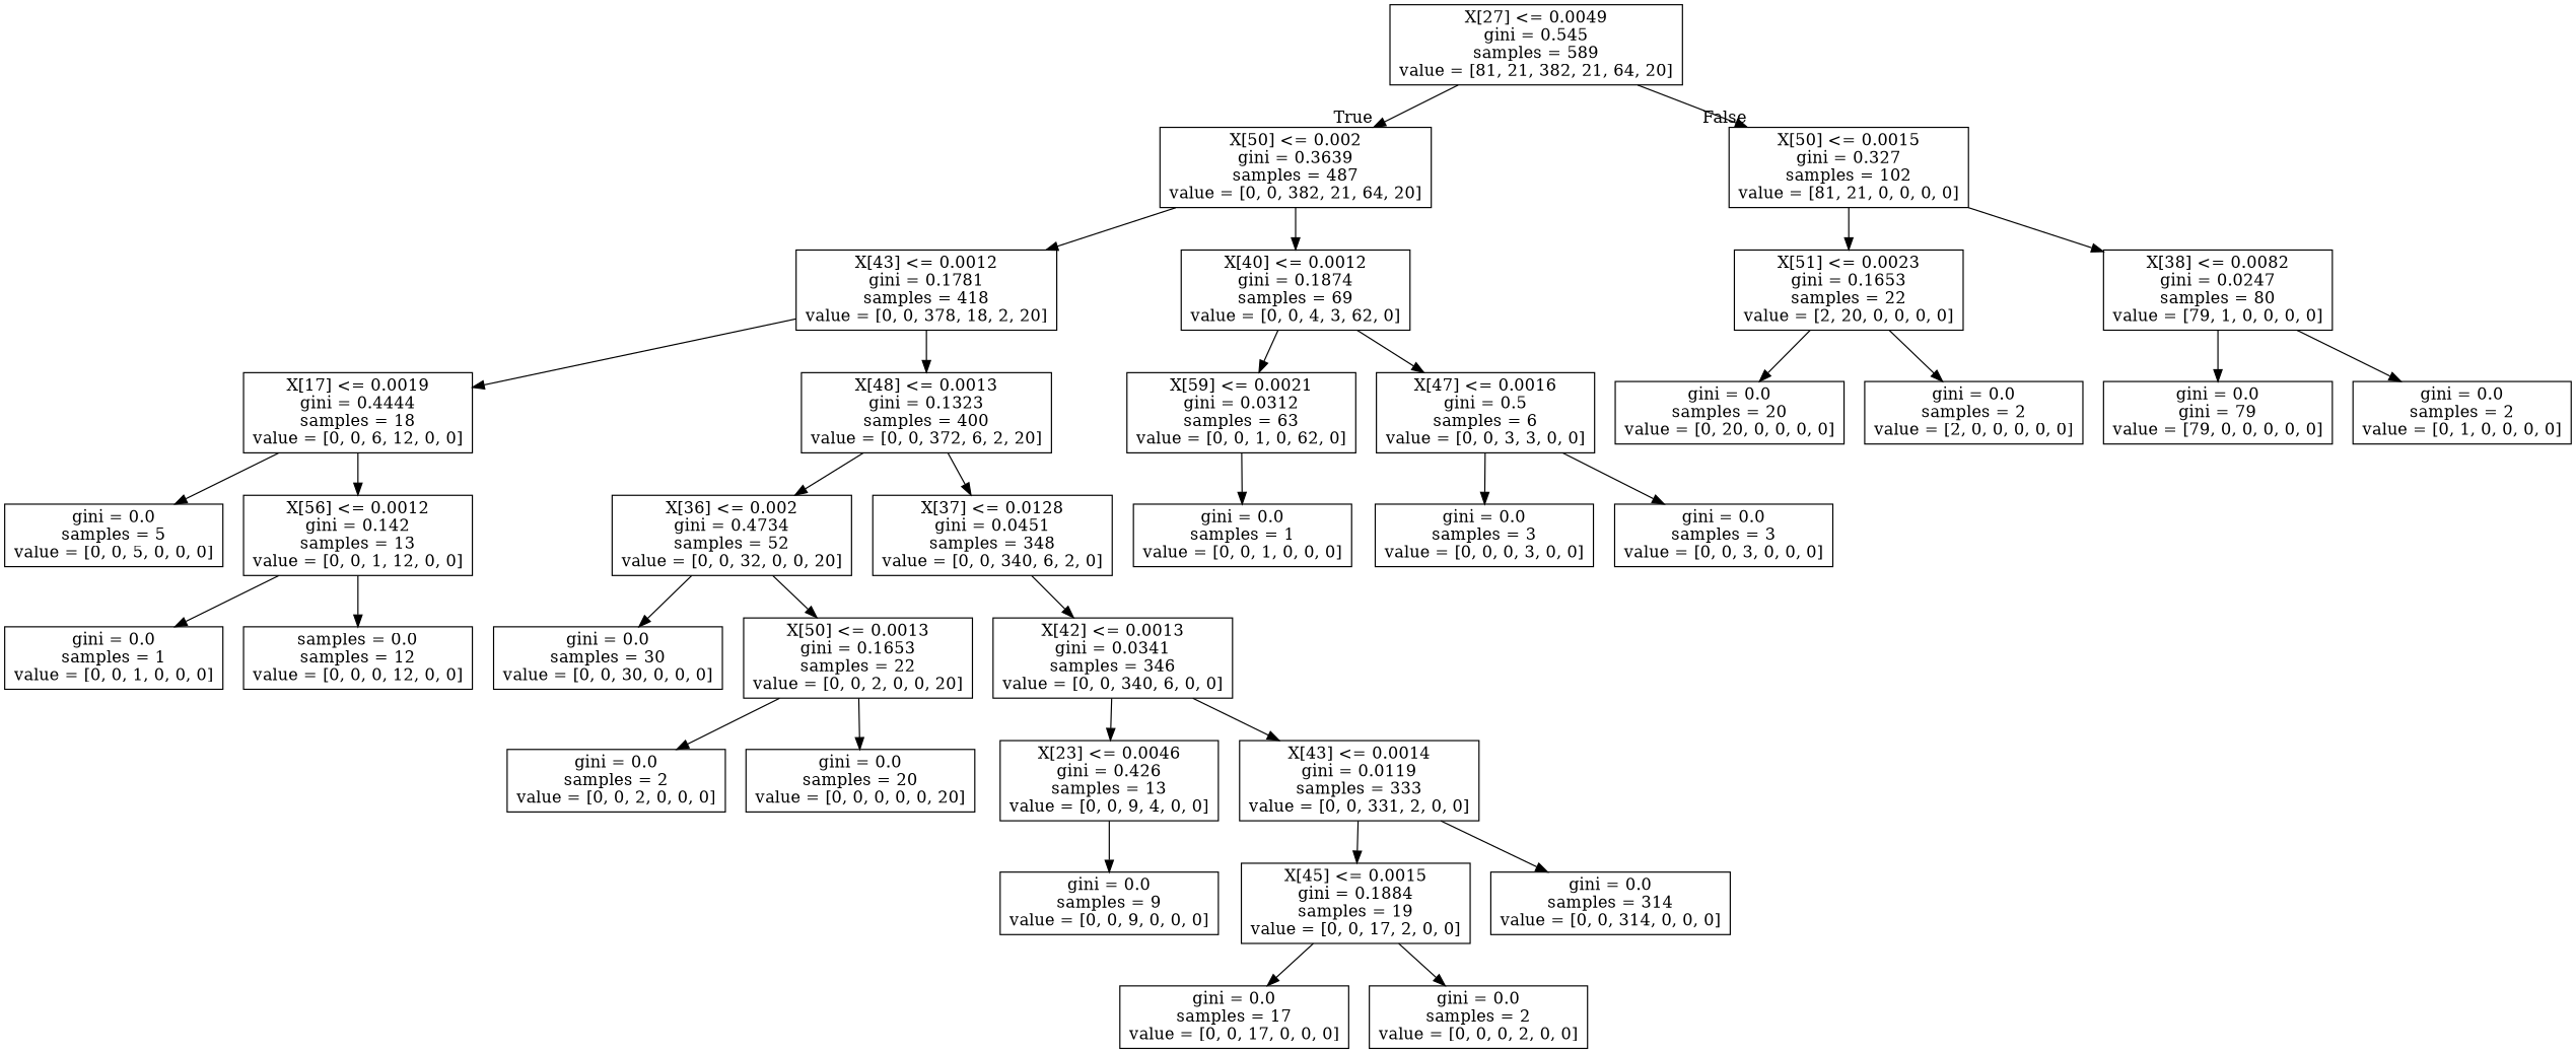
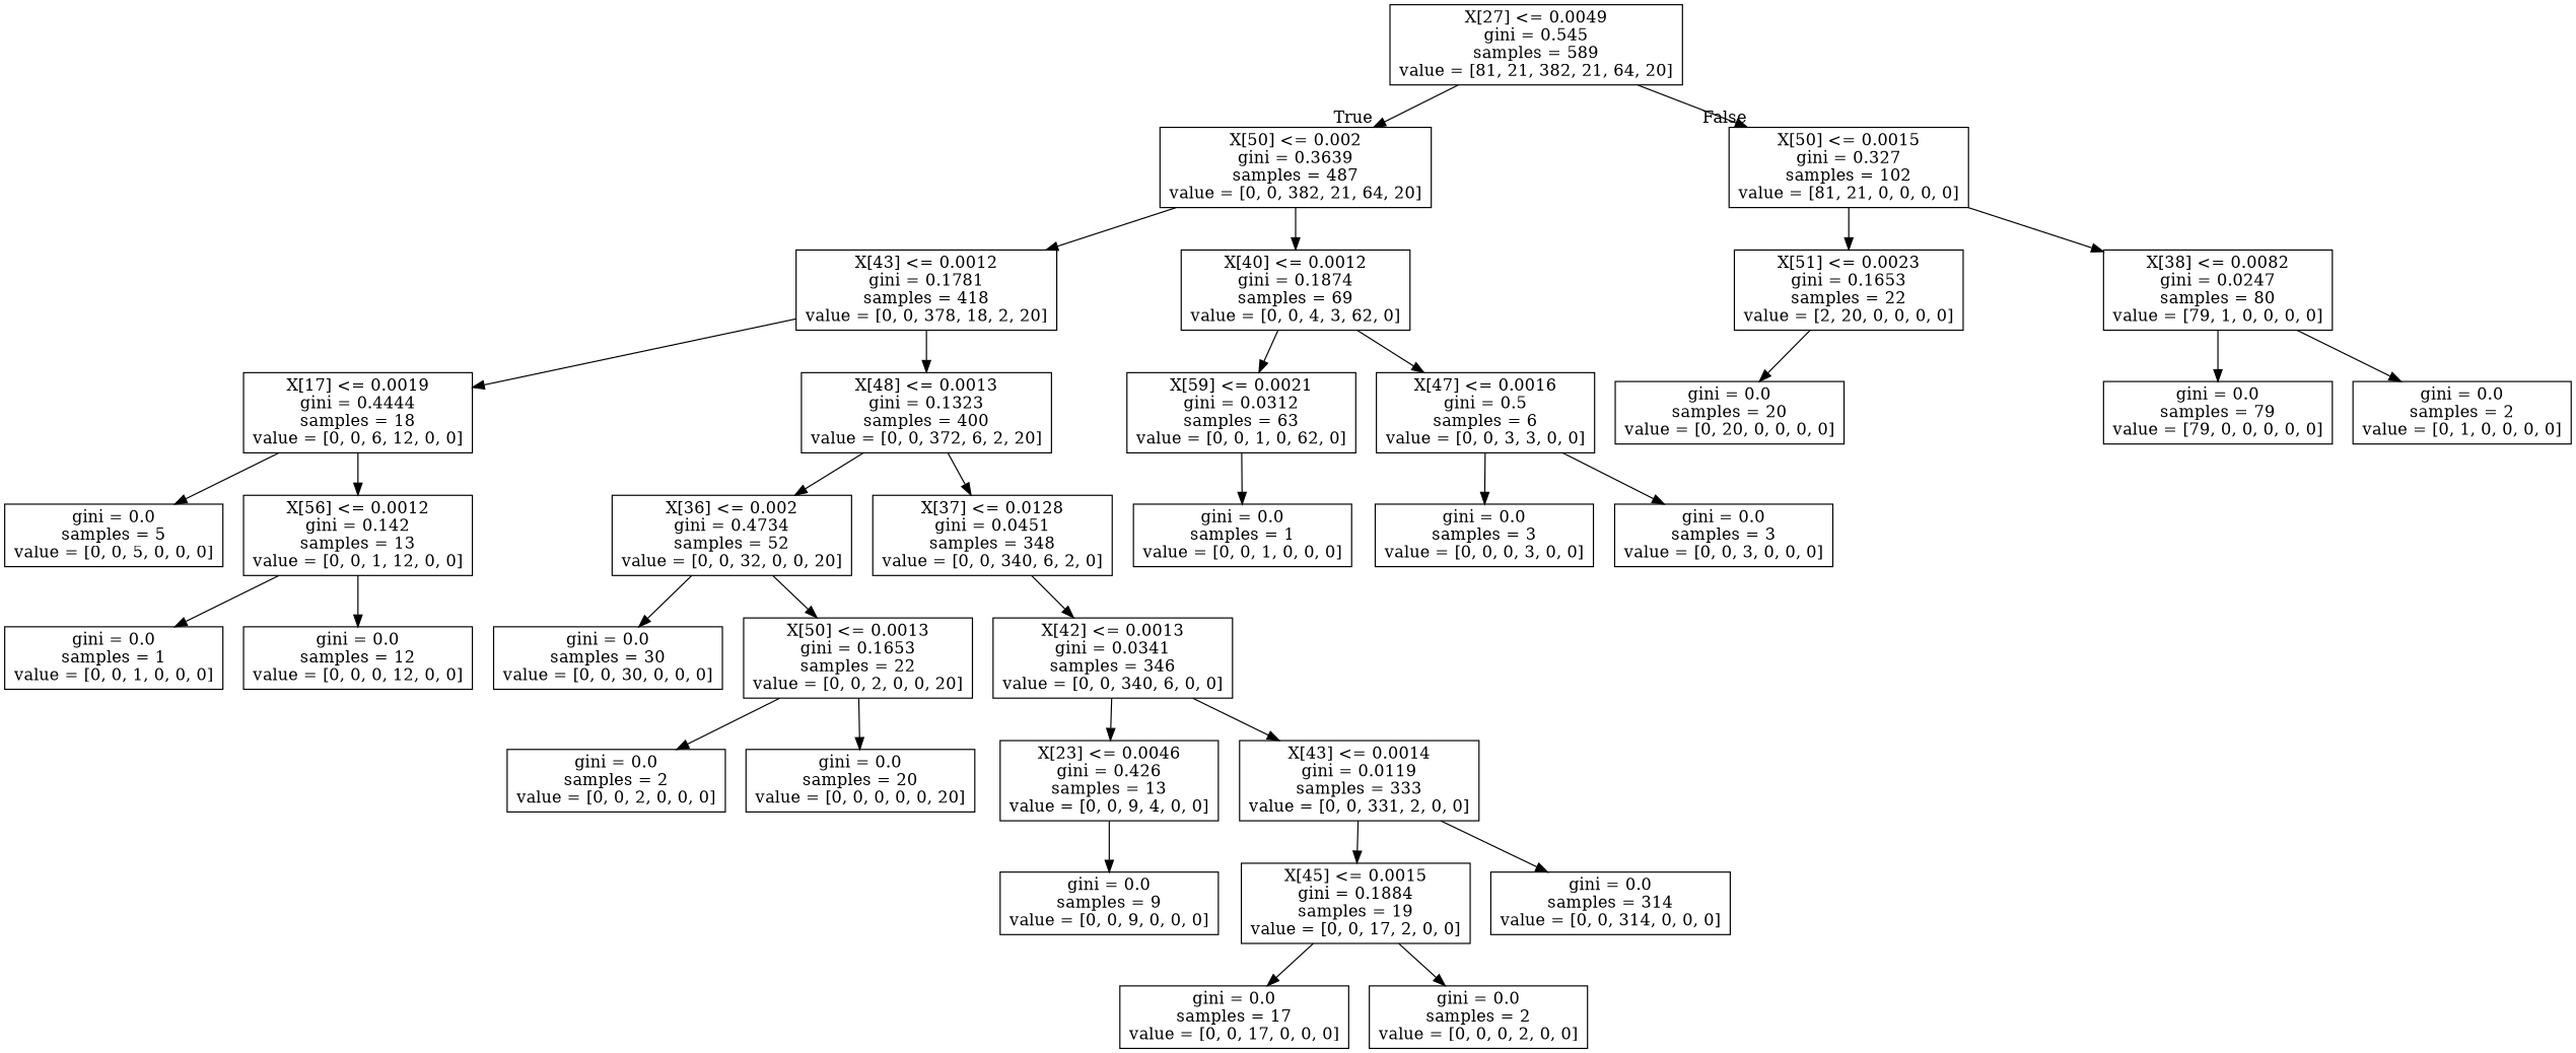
  digraph {
    node [shape=box]
    n1 [label="X[27] <= 0.0049\ngini = 0.545\nsamples = 589\nvalue = [81, 21, 382, 21, 64, 20]"]
    n2 [label="X[50] <= 0.002\ngini = 0.3639\nsamples = 487\nvalue = [0, 0, 382, 21, 64, 20]"]
    n3 [label="X[50] <= 0.0015\ngini = 0.327\nsamples = 102\nvalue = [81, 21, 0, 0, 0, 0]"]
    n4 [label="X[43] <= 0.0012\ngini = 0.1781\nsamples = 418\nvalue = [0, 0, 378, 18, 2, 20]"]
    n5 [label="X[40] <= 0.0012\ngini = 0.1874\nsamples = 69\nvalue = [0, 0, 4, 3, 62, 0]"]
    n6 [label="X[51] <= 0.0023\ngini = 0.1653\nsamples = 22\nvalue = [2, 20, 0, 0, 0, 0]"]
    n7 [label="X[38] <= 0.0082\ngini = 0.0247\nsamples = 80\nvalue = [79, 1, 0, 0, 0, 0]"]
    n8 [label="X[17] <= 0.0019\ngini = 0.4444\nsamples = 18\nvalue = [0, 0, 6, 12, 0, 0]"]
    n9 [label="X[48] <= 0.0013\ngini = 0.1323\nsamples = 400\nvalue = [0, 0, 372, 6, 2, 20]"]
    n10 [label="X[59] <= 0.0021\ngini = 0.0312\nsamples = 63\nvalue = [0, 0, 1, 0, 62, 0]"]
    n11 [label="X[47] <= 0.0016\ngini = 0.5\nsamples = 6\nvalue = [0, 0, 3, 3, 0, 0]"]
    n12 [label="gini = 0.0\nsamples = 5\nvalue = [0, 0, 5, 0, 0, 0]"]
    n13 [label="X[56] <= 0.0012\ngini = 0.142\nsamples = 13\nvalue = [0, 0, 1, 12, 0, 0]"]
    n14 [label="X[36] <= 0.002\ngini = 0.4734\nsamples = 52\nvalue = [0, 0, 32, 0, 0, 20]"]
    n15 [label="X[37] <= 0.0128\ngini = 0.0451\nsamples = 348\nvalue = [0, 0, 340, 6, 2, 0]"]
    n16 [label="gini = 0.0\nsamples = 1\nvalue = [0, 0, 1, 0, 0, 0]"]
-   n17 [label="samples = 0.0\nsamples = 12\nvalue = [0, 0, 0, 12, 0, 0]"]
+   n17 [label="gini = 0.0\nsamples = 12\nvalue = [0, 0, 0, 12, 0, 0]"]
    n18 [label="gini = 0.0\nsamples = 30\nvalue = [0, 0, 30, 0, 0, 0]"]
    n19 [label="X[50] <= 0.0013\ngini = 0.1653\nsamples = 22\nvalue = [0, 0, 2, 0, 0, 20]"]
    n20 [label="X[42] <= 0.0013\ngini = 0.0341\nsamples = 346\nvalue = [0, 0, 340, 6, 0, 0]"]
    n21 [label="gini = 0.0\nsamples = 2\nvalue = [0, 0, 2, 0, 0, 0]"]
    n22 [label="gini = 0.0\nsamples = 20\nvalue = [0, 0, 0, 0, 0, 20]"]
    n23 [label="X[23] <= 0.0046\ngini = 0.426\nsamples = 13\nvalue = [0, 0, 9, 4, 0, 0]"]
    n24 [label="X[43] <= 0.0014\ngini = 0.0119\nsamples = 333\nvalue = [0, 0, 331, 2, 0, 0]"]
    n25 [label="gini = 0.0\nsamples = 9\nvalue = [0, 0, 9, 0, 0, 0]"]
    n26 [label="X[45] <= 0.0015\ngini = 0.1884\nsamples = 19\nvalue = [0, 0, 17, 2, 0, 0]"]
    n27 [label="gini = 0.0\nsamples = 314\nvalue = [0, 0, 314, 0, 0, 0]"]
    n28 [label="gini = 0.0\nsamples = 17\nvalue = [0, 0, 17, 0, 0, 0]"]
    n29 [label="gini = 0.0\nsamples = 2\nvalue = [0, 0, 0, 2, 0, 0]"]
    n30 [label="gini = 0.0\nsamples = 1\nvalue = [0, 0, 1, 0, 0, 0]"]
    n31 [label="gini = 0.0\nsamples = 3\nvalue = [0, 0, 0, 3, 0, 0]"]
    n32 [label="gini = 0.0\nsamples = 3\nvalue = [0, 0, 3, 0, 0, 0]"]
    n33 [label="gini = 0.0\nsamples = 20\nvalue = [0, 20, 0, 0, 0, 0]"]
-   n34 [label="gini = 0.0\nsamples = 2\nvalue = [2, 0, 0, 0, 0, 0]"]
-   n35 [label="gini = 0.0\ngini = 79\nvalue = [79, 0, 0, 0, 0, 0]"]
+   n35 [label="gini = 0.0\nsamples = 79\nvalue = [79, 0, 0, 0, 0, 0]"]
    n36 [label="gini = 0.0\nsamples = 2\nvalue = [0, 1, 0, 0, 0, 0]"]
    n1 -> n2 [headlabel=True labelangle=45 labeldistance=2.5]
    n1 -> n3 [headlabel=False labelangle=-45 labeldistance=2.5]
    n2 -> n4
    n2 -> n5
    n3 -> n6
    n3 -> n7
    n4 -> n8
    n4 -> n9
    n5 -> n10
    n5 -> n11
    n6 -> n33
-   n6 -> n34
    n7 -> n35
    n7 -> n36
    n8 -> n12
    n8 -> n13
    n9 -> n14
    n9 -> n15
    n10 -> n30
    n11 -> n31
    n11 -> n32
    n13 -> n16
    n13 -> n17
    n14 -> n18
    n14 -> n19
    n15 -> n20
    n19 -> n21
    n19 -> n22
    n20 -> n23
    n20 -> n24
    n23 -> n25
    n24 -> n26
    n24 -> n27
    n26 -> n28
    n26 -> n29
  }
